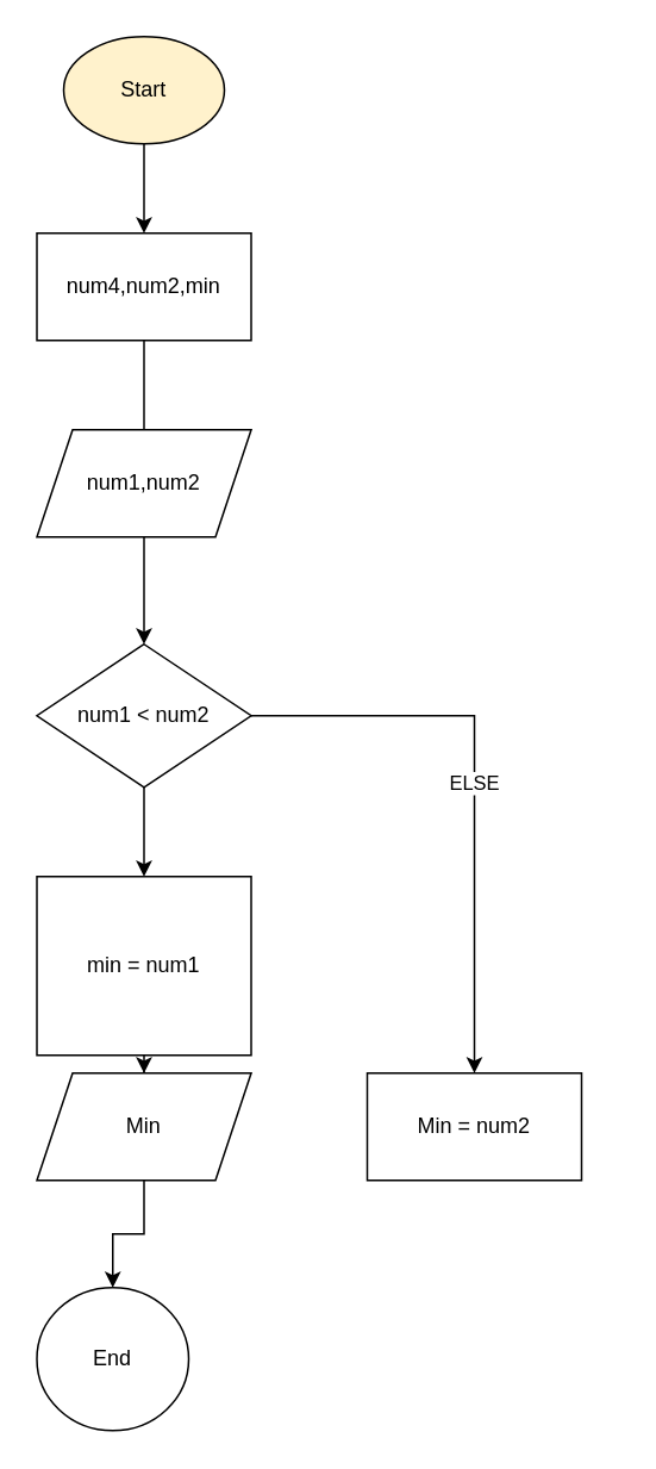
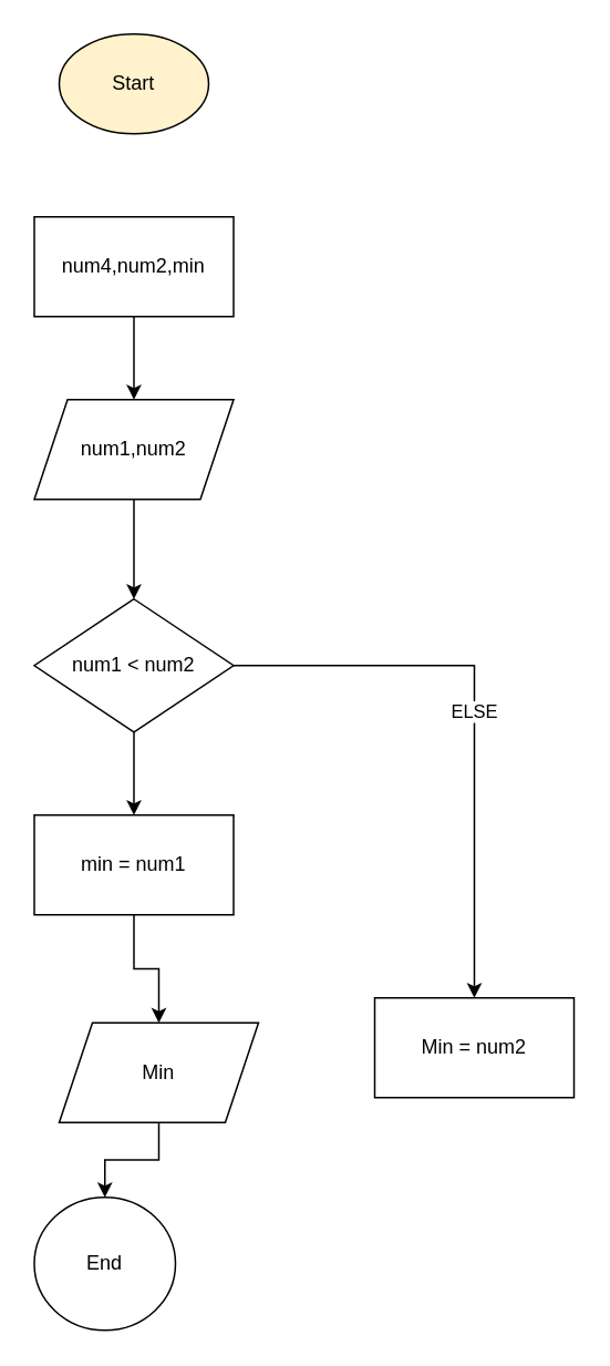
  <mxCell id="0" />
  <mxCell id="1" parent="0" />
- <mxCell id="2" value="" style="edgeStyle=orthogonalEdgeStyle;rounded=0;orthogonalLoop=1;jettySize=auto;html=1;" edge="1" parent="1" source="3" target="5"><mxGeometry relative="1" as="geometry" /></mxCell>
  <mxCell id="3" value="Start" style="ellipse;whiteSpace=wrap;html=1;fillColor=#fff2cc;" vertex="1" parent="1"><mxGeometry x="35" y="20" width="90" height="60" as="geometry" /></mxCell>
- <mxCell id="4" value="" style="edgeStyle=orthogonalEdgeStyle;rounded=0;orthogonalLoop=1;jettySize=auto;html=1;endArrow=none;" edge="1" parent="1" source="5" target="7"><mxGeometry relative="1" as="geometry" /></mxCell>
+ <mxCell id="4" value="" style="edgeStyle=orthogonalEdgeStyle;rounded=0;orthogonalLoop=1;jettySize=auto;html=1;" edge="1" parent="1" source="5" target="7"><mxGeometry relative="1" as="geometry" /></mxCell>
  <mxCell id="5" value="num4,num2,min" style="rounded=0;whiteSpace=wrap;html=1;" vertex="1" parent="1"><mxGeometry x="20" y="130" width="120" height="60" as="geometry" /></mxCell>
  <mxCell id="6" value="" style="edgeStyle=orthogonalEdgeStyle;rounded=0;orthogonalLoop=1;jettySize=auto;html=1;" edge="1" parent="1" source="7"><mxGeometry relative="1" as="geometry"><mxPoint x="80" y="360" as="targetPoint" /></mxGeometry></mxCell>
  <mxCell id="7" value="num1,num2" style="shape=parallelogram;perimeter=parallelogramPerimeter;whiteSpace=wrap;html=1;fixedSize=1;" vertex="1" parent="1"><mxGeometry x="20" y="240" width="120" height="60" as="geometry" /></mxCell>
  <mxCell id="8" value="" style="edgeStyle=orthogonalEdgeStyle;rounded=0;orthogonalLoop=1;jettySize=auto;html=1;" edge="1" parent="1" source="10" target="12"><mxGeometry relative="1" as="geometry" /></mxCell>
  <mxCell id="9" value="ELSE" style="edgeStyle=orthogonalEdgeStyle;rounded=0;orthogonalLoop=1;jettySize=auto;html=1;" edge="1" parent="1" source="10" target="16"><mxGeometry relative="1" as="geometry" /></mxCell>
  <mxCell id="10" value="num1 &amp;lt; num2" style="rhombus;whiteSpace=wrap;html=1;" vertex="1" parent="1"><mxGeometry x="20" y="360" width="120" height="80" as="geometry" /></mxCell>
  <mxCell id="11" value="" style="edgeStyle=orthogonalEdgeStyle;rounded=0;orthogonalLoop=1;jettySize=auto;html=1;" edge="1" parent="1" source="12" target="14"><mxGeometry relative="1" as="geometry" /></mxCell>
- <mxCell id="12" value="min = num1" style="rounded=0;whiteSpace=wrap;html=1;" vertex="1" parent="1"><mxGeometry x="20" y="490" width="120" height="100" as="geometry" /></mxCell>
+ <mxCell id="12" value="min = num1" style="rounded=0;whiteSpace=wrap;html=1;" vertex="1" parent="1"><mxGeometry x="20" y="490" width="120" height="60" as="geometry" /></mxCell>
  <mxCell id="13" value="" style="edgeStyle=orthogonalEdgeStyle;rounded=0;orthogonalLoop=1;jettySize=auto;html=1;" edge="1" parent="1" source="14" target="15"><mxGeometry relative="1" as="geometry" /></mxCell>
- <mxCell id="14" value="Min" style="shape=parallelogram;perimeter=parallelogramPerimeter;whiteSpace=wrap;html=1;fixedSize=1;" vertex="1" parent="1"><mxGeometry x="20" y="600" width="120" height="60" as="geometry" /></mxCell>
+ <mxCell id="14" value="Min" style="shape=parallelogram;perimeter=parallelogramPerimeter;whiteSpace=wrap;html=1;fixedSize=1;" vertex="1" parent="1"><mxGeometry x="35" y="615" width="120" height="60" as="geometry" /></mxCell>
  <mxCell id="15" value="End" style="ellipse;whiteSpace=wrap;html=1;" vertex="1" parent="1"><mxGeometry x="20" y="720" width="85" height="80" as="geometry" /></mxCell>
- <mxCell id="16" value="Min = num2" style="rounded=0;whiteSpace=wrap;html=1;" vertex="1" parent="1"><mxGeometry x="205" y="600" width="120" height="60" as="geometry" /></mxCell>
+ <mxCell id="16" value="Min = num2" style="rounded=0;whiteSpace=wrap;html=1;" vertex="1" parent="1"><mxGeometry x="225" y="600" width="120" height="60" as="geometry" /></mxCell>
